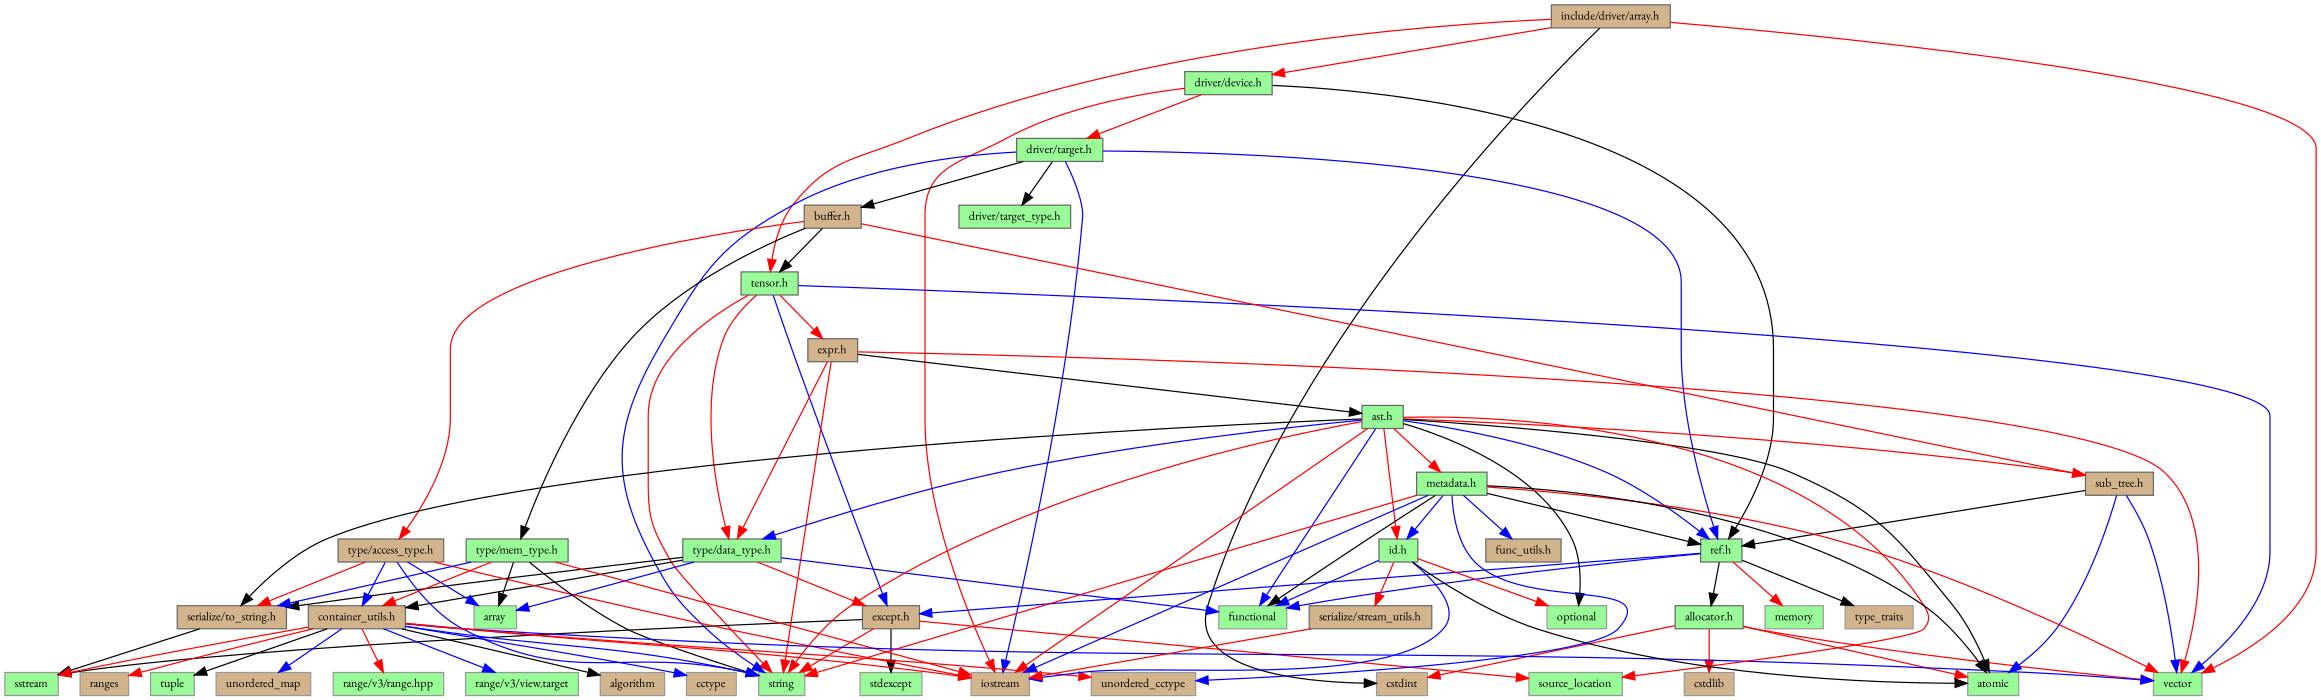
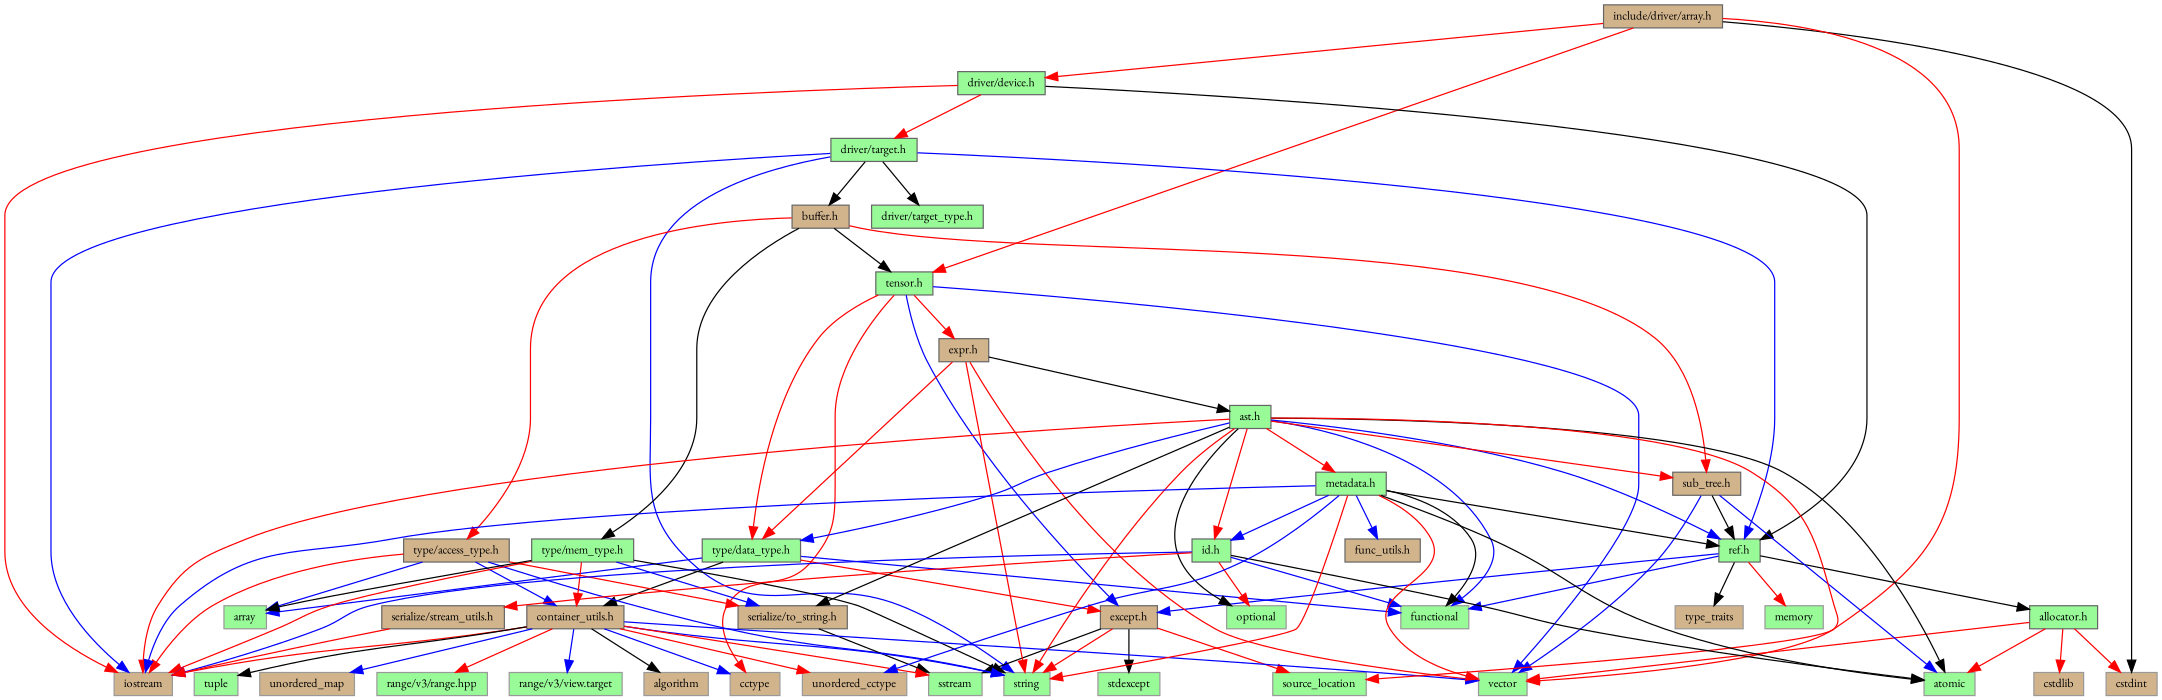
  digraph {
    fontname="EB Garamond"
    node [color=grey60 fillcolor=palegreen fontname="EB Garamond" fontsize=10 shape=box style=filled]
    edge [color=red fontname="EB Garamond" fontsize=10 labelfontname=Helvetica labelfontsize=10 style=solid]
    n1 [color=gray40 fillcolor=tan fontcolor=black height=0.2 label="include/driver/array.h" width=0.4]
    n2 [fillcolor=tan height=0.2 label=cstdint width=0.4]
    n3 [height=0.2 label=vector width=0.4]
    n4 [color=grey40 height=0.2 label="driver/device.h" width=0.4]
    n5 [color=grey40 height=0.2 label="tensor.h" width=0.4]
    n6 [fillcolor=tan height=0.2 label=iostream width=0.4]
    n7 [color=grey40 height=0.2 label="driver/target.h" width=0.4]
    n8 [color=grey40 height=0.2 label="ref.h" width=0.4]
    n9 [height=0.2 label=string width=0.4]
    n10 [color=grey40 fillcolor=tan height=0.2 label="except.h" width=0.4]
    n11 [color=grey40 fillcolor=tan height=0.2 label="expr.h" width=0.4]
    n12 [color=grey40 height=0.2 label="type/data_type.h" width=0.4]
    n13 [color=grey40 fillcolor=tan height=0.2 label="buffer.h" width=0.4]
    n14 [color=grey40 height=0.2 label="driver/target_type.h" width=0.4]
    n15 [height=0.2 label=functional width=0.4]
    n16 [height=0.2 label=memory width=0.4]
    n17 [fillcolor=tan height=0.2 label=type_traits width=0.4]
    n18 [color=grey40 height=0.2 label="allocator.h" width=0.4]
    n19 [color=grey40 fillcolor=tan height=0.2 label="sub_tree.h" width=0.4]
    n20 [color=grey40 fillcolor=tan height=0.2 label="type/access_type.h" width=0.4]
    n21 [color=grey40 height=0.2 label="type/mem_type.h" width=0.4]
    n22 [height=0.2 label=atomic width=0.4]
    n23 [color=grey40 fillcolor=tan height=0.2 label="serialize/to_string.h" width=0.4]
    n24 [height=0.2 label=array width=0.4]
    n25 [color=grey40 fillcolor=tan height=0.2 label="container_utils.h" width=0.4]
    n26 [fillcolor=tan height=0.2 label=cstdlib width=0.4]
    n27 [height=0.2 label=source_location width=0.4]
    n28 [height=0.2 label=sstream width=0.4]
    n29 [height=0.2 label=stdexcept width=0.4]
    n30 [color=grey40 height=0.2 label="ast.h" width=0.4]
    n31 [height=0.2 label=optional width=0.4]
    n32 [color=grey40 height=0.2 label="id.h" width=0.4]
    n33 [color=grey40 height=0.2 label="metadata.h" width=0.4]
    n34 [color=grey40 fillcolor=tan height=0.2 label="serialize/stream_utils.h" width=0.4]
    n35 [fillcolor=tan height=0.2 label=unordered_cctype width=0.4]
    n36 [color=grey40 fillcolor=tan height=0.2 label="func_utils.h" width=0.4]
    n37 [fillcolor=tan height=0.2 label=algorithm width=0.4]
    n38 [fillcolor=tan height=0.2 label=cctype width=0.4]
-   n39 [fillcolor=tan height=0.2 label=ranges width=0.4]
    n40 [height=0.2 label=tuple width=0.4]
    n41 [fillcolor=tan height=0.2 label=unordered_map width=0.4]
    n42 [height=0.2 label="range/v3/range.hpp" width=0.4]
    n43 [height=0.2 label="range/v3/view.target" width=0.4]
    n1 -> n2 [color=black]
    n1 -> n3
    n1 -> n4
    n1 -> n5
    n4 -> n6
    n4 -> n7
    n4 -> n8 [color=black]
    n5 -> n3 [color=blue]
-   n5 -> n9
+   n5 -> n38
    n5 -> n10 [color=blue]
    n5 -> n11
    n5 -> n12
    n7 -> n6 [color=blue]
    n7 -> n8 [color=blue]
    n7 -> n9 [color=blue]
    n7 -> n13 [color=black]
    n7 -> n14 [color=black]
    n8 -> n10 [color=blue]
    n8 -> n15 [color=blue]
    n8 -> n16
    n8 -> n17 [color=black]
    n8 -> n18 [color=black]
    n10 -> n9
    n10 -> n27
    n10 -> n28 [color=black]
    n10 -> n29 [color=black]
    n11 -> n3
    n11 -> n9
    n11 -> n12
    n11 -> n30 [color=black]
    n12 -> n10
    n12 -> n15 [color=blue]
-   n12 -> n23 [color=black]
    n12 -> n24 [color=blue]
    n12 -> n25 [color=black]
    n13 -> n5 [color=black]
    n13 -> n19
    n13 -> n20
    n13 -> n21 [color=black]
    n18 -> n2
    n18 -> n3
    n18 -> n22
    n18 -> n26
    n19 -> n3 [color=blue]
    n19 -> n8 [color=black]
    n19 -> n22 [color=blue]
    n20 -> n6
    n20 -> n9 [color=blue]
    n20 -> n23
    n20 -> n24 [color=blue]
    n20 -> n25 [color=blue]
    n21 -> n6
    n21 -> n9 [color=black]
    n21 -> n23 [color=blue]
    n21 -> n24 [color=black]
    n21 -> n25
    n23 -> n28 [color=black]
    n25 -> n3 [color=blue]
    n25 -> n6
    n25 -> n9 [color=blue]
    n25 -> n28
    n25 -> n35
    n25 -> n37 [color=black]
    n25 -> n38 [color=blue]
-   n25 -> n39
    n25 -> n40 [color=black]
    n25 -> n41 [color=blue]
    n25 -> n42
    n25 -> n43 [color=blue]
    n30 -> n6
    n30 -> n8 [color=blue]
    n30 -> n9
    n30 -> n12 [color=blue]
    n30 -> n15 [color=blue]
    n30 -> n19
    n30 -> n22 [color=black]
    n30 -> n23 [color=black]
    n30 -> n27
    n30 -> n31 [color=black]
    n30 -> n32
    n30 -> n33
    n32 -> n6 [color=blue]
    n32 -> n15 [color=blue]
    n32 -> n22 [color=black]
    n32 -> n31
    n32 -> n34
    n33 -> n3
    n33 -> n6 [color=blue]
    n33 -> n8 [color=black]
    n33 -> n9
    n33 -> n15 [color=black]
    n33 -> n22 [color=black]
    n33 -> n32 [color=blue]
    n33 -> n35 [color=blue]
    n33 -> n36 [color=blue]
    n34 -> n6
  }
